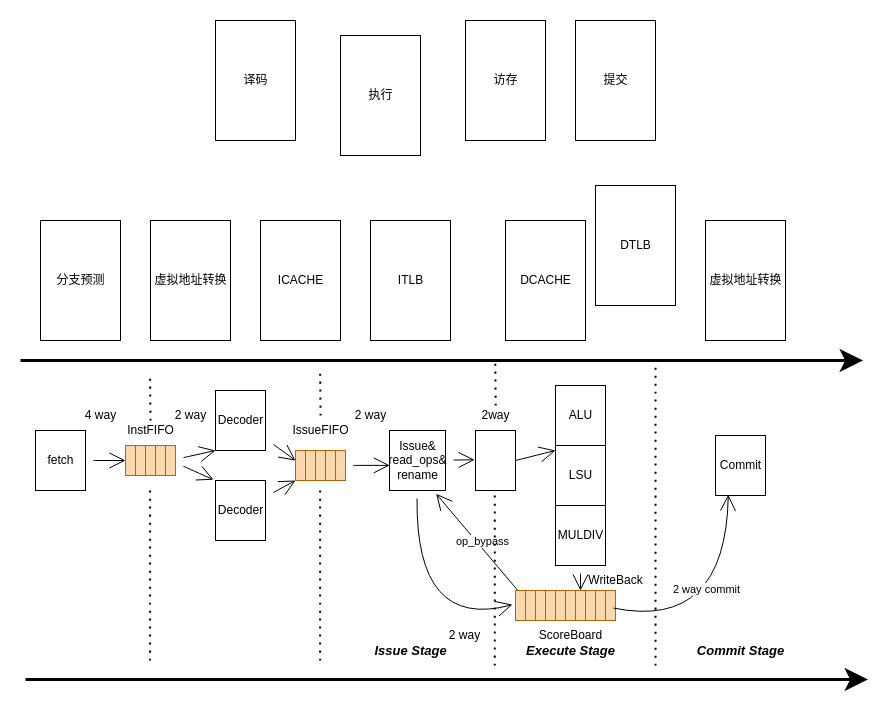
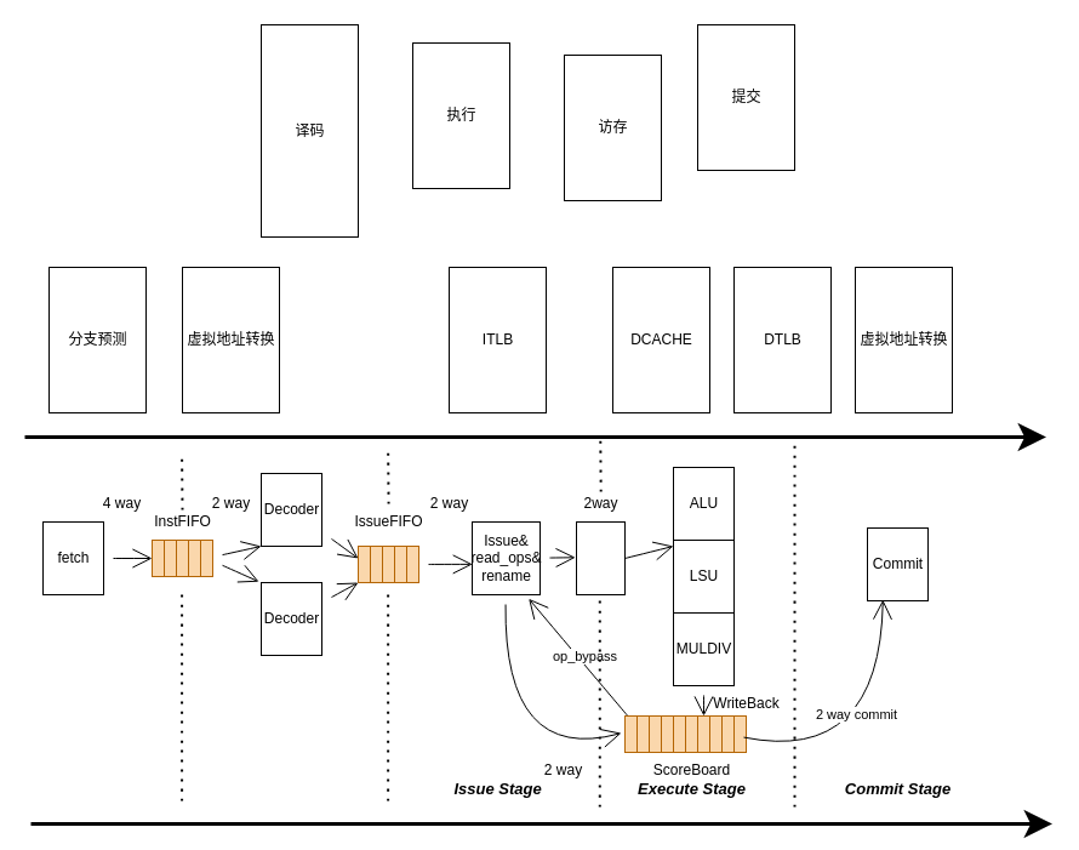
  <mxCell id="0" />
  <mxCell id="1" parent="0" />
- <mxCell id="2" value="译码" style="shadow=0;dashed=0;align=center;html=1;strokeWidth=1;shape=mxgraph.rtl.abstract.entity;container=1;collapsible=0;kind=sequential;drawPins=0;left=3;right=2;bottom=0;top=0;" parent="1" vertex="1"><mxGeometry x="215" y="20" width="80" height="120" as="geometry" /></mxCell>
+ <mxCell id="2" value="译码" style="shadow=0;dashed=0;align=center;html=1;strokeWidth=1;shape=mxgraph.rtl.abstract.entity;container=1;collapsible=0;kind=sequential;drawPins=0;left=3;right=2;bottom=0;top=0;" parent="1" vertex="1"><mxGeometry x="215" y="20" width="80" height="175" as="geometry" /></mxCell>
  <mxCell id="3" value="执行" style="shadow=0;dashed=0;align=center;html=1;strokeWidth=1;shape=mxgraph.rtl.abstract.entity;container=1;collapsible=0;kind=sequential;drawPins=0;left=3;right=2;bottom=0;top=0;" parent="1" vertex="1"><mxGeometry x="340" y="35" width="80" height="120" as="geometry" /></mxCell>
- <mxCell id="4" value="访存" style="shadow=0;dashed=0;align=center;html=1;strokeWidth=1;shape=mxgraph.rtl.abstract.entity;container=1;collapsible=0;kind=sequential;drawPins=0;left=3;right=2;bottom=0;top=0;" parent="1" vertex="1"><mxGeometry x="465" y="20" width="80" height="120" as="geometry" /></mxCell>
+ <mxCell id="4" value="访存" style="shadow=0;dashed=0;align=center;html=1;strokeWidth=1;shape=mxgraph.rtl.abstract.entity;container=1;collapsible=0;kind=sequential;drawPins=0;left=3;right=2;bottom=0;top=0;" parent="1" vertex="1"><mxGeometry x="465" y="45" width="80" height="120" as="geometry" /></mxCell>
  <mxCell id="5" value="提交" style="shadow=0;dashed=0;align=center;html=1;strokeWidth=1;shape=mxgraph.rtl.abstract.entity;container=1;collapsible=0;kind=sequential;drawPins=0;left=3;right=2;bottom=0;top=0;" parent="1" vertex="1"><mxGeometry x="575" y="20" width="80" height="120" as="geometry" /></mxCell>
  <mxCell id="6" value="分支预测" style="shadow=0;dashed=0;align=center;html=1;strokeWidth=1;shape=mxgraph.rtl.abstract.entity;container=1;collapsible=0;kind=sequential;drawPins=0;left=3;right=2;bottom=0;top=0;" parent="1" vertex="1"><mxGeometry x="40" y="220" width="80" height="120" as="geometry" /></mxCell>
  <mxCell id="7" value="虚拟地址转换" style="shadow=0;dashed=0;align=center;html=1;strokeWidth=1;shape=mxgraph.rtl.abstract.entity;container=1;collapsible=0;kind=sequential;drawPins=0;left=3;right=2;bottom=0;top=0;" parent="1" vertex="1"><mxGeometry x="150" y="220" width="80" height="120" as="geometry" /></mxCell>
- <mxCell id="8" value="ICACHE" style="shadow=0;dashed=0;align=center;html=1;strokeWidth=1;shape=mxgraph.rtl.abstract.entity;container=1;collapsible=0;kind=sequential;drawPins=0;left=3;right=2;bottom=0;top=0;" parent="1" vertex="1"><mxGeometry x="260" y="220" width="80" height="120" as="geometry" /></mxCell>
  <mxCell id="9" value="ITLB" style="shadow=0;dashed=0;align=center;html=1;strokeWidth=1;shape=mxgraph.rtl.abstract.entity;container=1;collapsible=0;kind=sequential;drawPins=0;left=3;right=2;bottom=0;top=0;" parent="1" vertex="1"><mxGeometry x="370" y="220" width="80" height="120" as="geometry" /></mxCell>
  <mxCell id="10" value="DCACHE" style="shadow=0;dashed=0;align=center;html=1;strokeWidth=1;shape=mxgraph.rtl.abstract.entity;container=1;collapsible=0;kind=sequential;drawPins=0;left=3;right=2;bottom=0;top=0;" parent="1" vertex="1"><mxGeometry x="505" y="220" width="80" height="120" as="geometry" /></mxCell>
- <mxCell id="11" value="DTLB" style="shadow=0;dashed=0;align=center;html=1;strokeWidth=1;shape=mxgraph.rtl.abstract.entity;container=1;collapsible=0;kind=sequential;drawPins=0;left=3;right=2;bottom=0;top=0;" parent="1" vertex="1"><mxGeometry x="595" y="185" width="80" height="120" as="geometry" /></mxCell>
+ <mxCell id="11" value="DTLB" style="shadow=0;dashed=0;align=center;html=1;strokeWidth=1;shape=mxgraph.rtl.abstract.entity;container=1;collapsible=0;kind=sequential;drawPins=0;left=3;right=2;bottom=0;top=0;" parent="1" vertex="1"><mxGeometry x="605" y="220" width="80" height="120" as="geometry" /></mxCell>
  <mxCell id="12" value="虚拟地址转换" style="shadow=0;dashed=0;align=center;html=1;strokeWidth=1;shape=mxgraph.rtl.abstract.entity;container=1;collapsible=0;kind=sequential;drawPins=0;left=3;right=2;bottom=0;top=0;" parent="1" vertex="1"><mxGeometry x="705" y="220" width="80" height="120" as="geometry" /></mxCell>
  <mxCell id="13" style="edgeStyle=none;curved=1;rounded=0;orthogonalLoop=1;jettySize=auto;html=1;entryX=0;entryY=0.5;entryDx=0;entryDy=0;endArrow=open;startSize=14;endSize=14;sourcePerimeterSpacing=8;targetPerimeterSpacing=8;" edge="1" parent="1" source="14" target="16"><mxGeometry relative="1" as="geometry" /></mxCell>
  <mxCell id="14" value="fetch" style="shadow=0;dashed=0;align=center;html=1;strokeWidth=1;shape=mxgraph.rtl.abstract.entity;container=1;collapsible=0;kind=sequential;drawPins=0;left=3;right=2;bottom=0;top=0;gradientColor=none;" vertex="1" parent="1"><mxGeometry x="35" y="430" width="50" height="60" as="geometry" /></mxCell>
  <mxCell id="15" value="" style="group" vertex="1" connectable="0" parent="1"><mxGeometry x="125" y="445" width="50" height="30" as="geometry" /></mxCell>
  <mxCell id="16" value="" style="rounded=0;whiteSpace=wrap;html=1;sketch=0;fillColor=#fad7ac;strokeColor=#b46504;" vertex="1" parent="15"><mxGeometry width="10" height="30" as="geometry" /></mxCell>
  <mxCell id="17" value="" style="rounded=0;whiteSpace=wrap;html=1;sketch=0;fillColor=#fad7ac;strokeColor=#b46504;" vertex="1" parent="15"><mxGeometry x="10" width="10" height="30" as="geometry" /></mxCell>
  <mxCell id="18" value="" style="rounded=0;whiteSpace=wrap;html=1;sketch=0;fillColor=#fad7ac;strokeColor=#b46504;" vertex="1" parent="15"><mxGeometry x="20" width="10" height="30" as="geometry" /></mxCell>
  <mxCell id="19" value="" style="rounded=0;whiteSpace=wrap;html=1;sketch=0;fillColor=#fad7ac;strokeColor=#b46504;" vertex="1" parent="15"><mxGeometry x="30" width="10" height="30" as="geometry" /></mxCell>
  <mxCell id="20" value="" style="rounded=0;whiteSpace=wrap;html=1;sketch=0;fillColor=#fad7ac;strokeColor=#b46504;" vertex="1" parent="15"><mxGeometry x="40" width="10" height="30" as="geometry" /></mxCell>
  <mxCell id="21" value="InstFIFO" style="text;html=1;align=center;verticalAlign=middle;resizable=0;points=[];autosize=1;strokeColor=none;fillColor=none;" vertex="1" parent="1"><mxGeometry x="115" y="415" width="70" height="30" as="geometry" /></mxCell>
  <mxCell id="22" style="edgeStyle=none;curved=1;rounded=0;orthogonalLoop=1;jettySize=auto;html=1;endArrow=open;startSize=14;endSize=14;sourcePerimeterSpacing=8;targetPerimeterSpacing=8;" edge="1" parent="1" source="23"><mxGeometry relative="1" as="geometry"><mxPoint x="295" y="460" as="targetPoint" /></mxGeometry></mxCell>
  <mxCell id="23" value="Decoder" style="shadow=0;dashed=0;align=center;html=1;strokeWidth=1;shape=mxgraph.rtl.abstract.entity;container=1;collapsible=0;kind=sequential;drawPins=0;left=3;right=2;bottom=0;top=0;gradientColor=none;" vertex="1" parent="1"><mxGeometry x="215" y="390" width="50" height="60" as="geometry" /></mxCell>
  <mxCell id="24" style="edgeStyle=none;curved=1;rounded=0;orthogonalLoop=1;jettySize=auto;html=1;endArrow=open;startSize=14;endSize=14;sourcePerimeterSpacing=8;targetPerimeterSpacing=8;" edge="1" parent="1" source="25"><mxGeometry relative="1" as="geometry"><mxPoint x="295" y="480" as="targetPoint" /></mxGeometry></mxCell>
  <mxCell id="25" value="Decoder" style="shadow=0;dashed=0;align=center;html=1;strokeWidth=1;shape=mxgraph.rtl.abstract.entity;container=1;collapsible=0;kind=sequential;drawPins=0;left=3;right=2;bottom=0;top=0;gradientColor=none;" vertex="1" parent="1"><mxGeometry x="215" y="480" width="50" height="60" as="geometry" /></mxCell>
  <mxCell id="26" style="edgeStyle=none;curved=1;rounded=0;orthogonalLoop=1;jettySize=auto;html=1;entryX=0;entryY=0;entryDx=0;entryDy=60;entryPerimeter=0;endArrow=open;startSize=14;endSize=14;sourcePerimeterSpacing=8;targetPerimeterSpacing=8;" edge="1" parent="1" source="20" target="23"><mxGeometry relative="1" as="geometry" /></mxCell>
  <mxCell id="27" style="edgeStyle=none;curved=1;rounded=0;orthogonalLoop=1;jettySize=auto;html=1;entryX=-0.039;entryY=-0.013;entryDx=0;entryDy=0;entryPerimeter=0;endArrow=open;startSize=14;endSize=14;sourcePerimeterSpacing=8;targetPerimeterSpacing=8;" edge="1" parent="1" source="20" target="25"><mxGeometry relative="1" as="geometry" /></mxCell>
  <mxCell id="28" style="edgeStyle=none;curved=1;rounded=0;orthogonalLoop=1;jettySize=auto;html=1;entryX=0.005;entryY=0.581;entryDx=0;entryDy=0;entryPerimeter=0;endArrow=open;startSize=14;endSize=14;sourcePerimeterSpacing=8;targetPerimeterSpacing=8;" edge="1" parent="1" source="29" target="40"><mxGeometry relative="1" as="geometry" /></mxCell>
  <mxCell id="29" value="" style="group;movable=1;resizable=1;rotatable=1;deletable=1;editable=1;connectable=1;" vertex="1" connectable="0" parent="1"><mxGeometry x="295" y="450" width="50" height="30" as="geometry" /></mxCell>
  <mxCell id="30" value="" style="rounded=0;whiteSpace=wrap;html=1;sketch=0;fillColor=#fad7ac;strokeColor=#b46504;movable=0;resizable=0;rotatable=0;deletable=0;editable=0;connectable=0;" vertex="1" parent="29"><mxGeometry width="10" height="30" as="geometry" /></mxCell>
  <mxCell id="31" value="" style="rounded=0;whiteSpace=wrap;html=1;sketch=0;fillColor=#fad7ac;strokeColor=#b46504;movable=0;resizable=0;rotatable=0;deletable=0;editable=0;connectable=0;" vertex="1" parent="29"><mxGeometry x="10" width="10" height="30" as="geometry" /></mxCell>
  <mxCell id="32" value="" style="rounded=0;whiteSpace=wrap;html=1;sketch=0;fillColor=#fad7ac;strokeColor=#b46504;movable=0;resizable=0;rotatable=0;deletable=0;editable=0;connectable=0;" vertex="1" parent="29"><mxGeometry x="20" width="10" height="30" as="geometry" /></mxCell>
  <mxCell id="33" value="" style="rounded=0;whiteSpace=wrap;html=1;sketch=0;fillColor=#fad7ac;strokeColor=#b46504;movable=0;resizable=0;rotatable=0;deletable=0;editable=0;connectable=0;" vertex="1" parent="29"><mxGeometry x="30" width="10" height="30" as="geometry" /></mxCell>
  <mxCell id="34" value="" style="rounded=0;whiteSpace=wrap;html=1;sketch=0;fillColor=#fad7ac;strokeColor=#b46504;movable=0;resizable=0;rotatable=0;deletable=0;editable=0;connectable=0;" vertex="1" parent="29"><mxGeometry x="40" width="10" height="30" as="geometry" /></mxCell>
  <mxCell id="35" value="IssueFIFO" style="text;html=1;align=center;verticalAlign=middle;resizable=0;points=[];autosize=1;strokeColor=none;fillColor=none;" vertex="1" parent="1"><mxGeometry x="280" y="415" width="80" height="30" as="geometry" /></mxCell>
  <mxCell id="36" value="4 way" style="text;html=1;align=center;verticalAlign=middle;resizable=0;points=[];autosize=1;strokeColor=none;fillColor=none;" vertex="1" parent="1"><mxGeometry x="75" y="400" width="50" height="30" as="geometry" /></mxCell>
  <mxCell id="37" value="2 way" style="text;html=1;align=center;verticalAlign=middle;resizable=0;points=[];autosize=1;strokeColor=none;fillColor=none;" vertex="1" parent="1"><mxGeometry x="165" y="400" width="50" height="30" as="geometry" /></mxCell>
  <mxCell id="38" style="edgeStyle=none;curved=1;rounded=0;orthogonalLoop=1;jettySize=auto;html=1;entryX=-0.021;entryY=0.488;entryDx=0;entryDy=0;entryPerimeter=0;endArrow=open;startSize=14;endSize=14;sourcePerimeterSpacing=8;targetPerimeterSpacing=8;" edge="1" parent="1" source="40" target="60"><mxGeometry relative="1" as="geometry" /></mxCell>
  <mxCell id="39" style="edgeStyle=none;curved=1;rounded=0;orthogonalLoop=1;jettySize=auto;html=1;endArrow=open;startSize=14;endSize=14;sourcePerimeterSpacing=8;targetPerimeterSpacing=8;entryX=-0.297;entryY=0.471;entryDx=0;entryDy=0;entryPerimeter=0;" edge="1" parent="1" source="40" target="44"><mxGeometry relative="1" as="geometry"><mxPoint x="445" y="630" as="targetPoint" /><Array as="points"><mxPoint x="415" y="630" /></Array></mxGeometry></mxCell>
  <mxCell id="40" value="Issue&amp;amp;&lt;br&gt;read_ops&amp;amp;&lt;br&gt;rename" style="shadow=0;dashed=0;align=center;html=1;strokeWidth=1;shape=mxgraph.rtl.abstract.entity;container=1;collapsible=0;kind=sequential;drawPins=0;left=3;right=2;bottom=0;top=0;gradientColor=none;" vertex="1" parent="1"><mxGeometry x="389" y="430" width="56" height="60" as="geometry" /></mxCell>
  <mxCell id="41" value="2 way" style="text;html=1;align=center;verticalAlign=middle;resizable=0;points=[];autosize=1;strokeColor=none;fillColor=none;" vertex="1" parent="1"><mxGeometry x="345" y="400" width="50" height="30" as="geometry" /></mxCell>
  <mxCell id="42" value="" style="group" vertex="1" connectable="0" parent="1"><mxGeometry x="515" y="590" width="100" height="30" as="geometry" /></mxCell>
  <mxCell id="43" value="" style="group" vertex="1" connectable="0" parent="42"><mxGeometry width="50" height="30" as="geometry" /></mxCell>
  <mxCell id="44" value="" style="rounded=0;whiteSpace=wrap;html=1;sketch=0;fillColor=#fad7ac;strokeColor=#b46504;" vertex="1" parent="43"><mxGeometry width="10" height="30" as="geometry" /></mxCell>
  <mxCell id="45" value="" style="rounded=0;whiteSpace=wrap;html=1;sketch=0;fillColor=#fad7ac;strokeColor=#b46504;" vertex="1" parent="43"><mxGeometry x="10" width="10" height="30" as="geometry" /></mxCell>
  <mxCell id="46" value="" style="rounded=0;whiteSpace=wrap;html=1;sketch=0;fillColor=#fad7ac;strokeColor=#b46504;" vertex="1" parent="43"><mxGeometry x="20" width="10" height="30" as="geometry" /></mxCell>
  <mxCell id="47" value="" style="rounded=0;whiteSpace=wrap;html=1;sketch=0;fillColor=#fad7ac;strokeColor=#b46504;" vertex="1" parent="43"><mxGeometry x="30" width="10" height="30" as="geometry" /></mxCell>
  <mxCell id="48" value="" style="rounded=0;whiteSpace=wrap;html=1;sketch=0;fillColor=#fad7ac;strokeColor=#b46504;" vertex="1" parent="43"><mxGeometry x="40" width="10" height="30" as="geometry" /></mxCell>
  <mxCell id="49" value="" style="group" vertex="1" connectable="0" parent="42"><mxGeometry x="50" width="50" height="30" as="geometry" /></mxCell>
  <mxCell id="50" value="" style="rounded=0;whiteSpace=wrap;html=1;sketch=0;fillColor=#fad7ac;strokeColor=#b46504;" vertex="1" parent="49"><mxGeometry width="10" height="30" as="geometry" /></mxCell>
  <mxCell id="51" value="" style="rounded=0;whiteSpace=wrap;html=1;sketch=0;fillColor=#fad7ac;strokeColor=#b46504;" vertex="1" parent="49"><mxGeometry x="10" width="10" height="30" as="geometry" /></mxCell>
  <mxCell id="52" value="" style="rounded=0;whiteSpace=wrap;html=1;sketch=0;fillColor=#fad7ac;strokeColor=#b46504;" vertex="1" parent="49"><mxGeometry x="20" width="10" height="30" as="geometry" /></mxCell>
  <mxCell id="53" value="" style="rounded=0;whiteSpace=wrap;html=1;sketch=0;fillColor=#fad7ac;strokeColor=#b46504;" vertex="1" parent="49"><mxGeometry x="30" width="10" height="30" as="geometry" /></mxCell>
  <mxCell id="54" value="" style="rounded=0;whiteSpace=wrap;html=1;sketch=0;fillColor=#fad7ac;strokeColor=#b46504;" vertex="1" parent="49"><mxGeometry x="40" width="10" height="30" as="geometry" /></mxCell>
  <mxCell id="55" value="ALU" style="shadow=0;dashed=0;align=center;html=1;strokeWidth=1;shape=mxgraph.rtl.abstract.entity;container=1;collapsible=0;kind=sequential;drawPins=0;left=3;right=2;bottom=0;top=0;gradientColor=none;" vertex="1" parent="1"><mxGeometry x="555" y="385" width="50" height="60" as="geometry" /></mxCell>
  <mxCell id="56" value="LSU" style="shadow=0;dashed=0;align=center;html=1;strokeWidth=1;shape=mxgraph.rtl.abstract.entity;container=1;collapsible=0;kind=sequential;drawPins=0;left=3;right=2;bottom=0;top=0;gradientColor=none;" vertex="1" parent="1"><mxGeometry x="555" y="445" width="50" height="60" as="geometry" /></mxCell>
  <mxCell id="57" style="edgeStyle=none;curved=1;rounded=0;orthogonalLoop=1;jettySize=auto;html=1;entryX=0.5;entryY=0;entryDx=0;entryDy=0;endArrow=open;startSize=14;endSize=14;sourcePerimeterSpacing=8;targetPerimeterSpacing=8;" edge="1" parent="1" source="58" target="51"><mxGeometry relative="1" as="geometry" /></mxCell>
  <mxCell id="58" value="MULDIV" style="shadow=0;dashed=0;align=center;html=1;strokeWidth=1;shape=mxgraph.rtl.abstract.entity;container=1;collapsible=0;kind=sequential;drawPins=0;left=3;right=2;bottom=0;top=0;gradientColor=none;" vertex="1" parent="1"><mxGeometry x="555" y="505" width="50" height="60" as="geometry" /></mxCell>
  <mxCell id="59" style="edgeStyle=none;curved=1;rounded=0;orthogonalLoop=1;jettySize=auto;html=1;entryX=0;entryY=0.083;entryDx=0;entryDy=0;entryPerimeter=0;endArrow=open;startSize=14;endSize=14;sourcePerimeterSpacing=8;targetPerimeterSpacing=8;" edge="1" parent="1" source="60" target="56"><mxGeometry relative="1" as="geometry" /></mxCell>
  <mxCell id="60" value="" style="shadow=0;dashed=0;align=center;html=1;strokeWidth=1;shape=mxgraph.rtl.abstract.entity;left=,:clk;right=,:np;top=0;bottom=0;drawPins=0;snapToPoint=1;resizable=0;editable=1;gradientColor=none;autosize=1;" vertex="1" parent="1"><mxGeometry x="475" y="430" width="40" height="60" as="geometry" /></mxCell>
  <mxCell id="61" value="2way" style="text;html=1;align=center;verticalAlign=middle;resizable=0;points=[];autosize=1;strokeColor=none;fillColor=none;" vertex="1" parent="1"><mxGeometry x="470" y="400" width="50" height="30" as="geometry" /></mxCell>
  <mxCell id="62" value="2 way" style="text;html=1;align=center;verticalAlign=middle;resizable=0;points=[];autosize=1;strokeColor=none;fillColor=none;" vertex="1" parent="1"><mxGeometry x="439" y="620" width="50" height="30" as="geometry" /></mxCell>
  <mxCell id="63" value="ScoreBoard" style="text;html=1;align=center;verticalAlign=middle;resizable=0;points=[];autosize=1;strokeColor=none;fillColor=none;" vertex="1" parent="1"><mxGeometry x="525" y="620" width="90" height="30" as="geometry" /></mxCell>
  <mxCell id="64" value="WriteBack" style="text;html=1;align=center;verticalAlign=middle;resizable=0;points=[];autosize=1;strokeColor=none;fillColor=none;" vertex="1" parent="1"><mxGeometry x="575" y="565" width="80" height="30" as="geometry" /></mxCell>
  <mxCell id="65" style="edgeStyle=none;curved=1;rounded=0;orthogonalLoop=1;jettySize=auto;html=1;entryX=0.833;entryY=1.055;entryDx=0;entryDy=0;entryPerimeter=0;endArrow=open;startSize=14;endSize=14;sourcePerimeterSpacing=8;targetPerimeterSpacing=8;" edge="1" parent="1" source="45" target="40"><mxGeometry relative="1" as="geometry" /></mxCell>
  <mxCell id="66" value="op_bypass" style="edgeLabel;html=1;align=center;verticalAlign=middle;resizable=0;points=[];" vertex="1" connectable="0" parent="65"><mxGeometry x="-0.127" relative="1" as="geometry"><mxPoint y="-7" as="offset" /></mxGeometry></mxCell>
  <mxCell id="67" value="Commit" style="shadow=0;dashed=0;align=center;html=1;strokeWidth=1;shape=mxgraph.rtl.abstract.entity;container=1;collapsible=0;kind=sequential;drawPins=0;left=3;right=2;bottom=0;top=0;gradientColor=none;" vertex="1" parent="1"><mxGeometry x="715" y="435" width="50" height="60" as="geometry" /></mxCell>
  <mxCell id="68" style="edgeStyle=none;curved=1;rounded=0;orthogonalLoop=1;jettySize=auto;html=1;endArrow=open;startSize=14;endSize=14;sourcePerimeterSpacing=8;targetPerimeterSpacing=8;entryX=0.256;entryY=0.986;entryDx=0;entryDy=0;entryPerimeter=0;" edge="1" parent="1" source="53" target="67"><mxGeometry relative="1" as="geometry"><mxPoint x="745" y="625" as="targetPoint" /><Array as="points"><mxPoint x="725" y="630" /></Array></mxGeometry></mxCell>
  <mxCell id="69" value="2 way commit" style="edgeLabel;html=1;align=center;verticalAlign=middle;resizable=0;points=[];" vertex="1" connectable="0" parent="68"><mxGeometry x="0.236" y="20" relative="1" as="geometry"><mxPoint as="offset" /></mxGeometry></mxCell>
  <mxCell id="70" value="" style="endArrow=none;dashed=1;html=1;dashPattern=1 3;strokeWidth=2;rounded=0;startSize=14;endSize=14;sourcePerimeterSpacing=8;targetPerimeterSpacing=8;curved=1;" edge="1" parent="1"><mxGeometry width="50" height="50" relative="1" as="geometry"><mxPoint x="149.57" y="660" as="sourcePoint" /><mxPoint x="149.57" y="490" as="targetPoint" /></mxGeometry></mxCell>
  <mxCell id="71" value="" style="endArrow=none;dashed=1;html=1;dashPattern=1 3;strokeWidth=2;rounded=0;startSize=14;endSize=14;sourcePerimeterSpacing=8;targetPerimeterSpacing=8;curved=1;" edge="1" parent="1"><mxGeometry width="50" height="50" relative="1" as="geometry"><mxPoint x="150" y="420" as="sourcePoint" /><mxPoint x="149.57" y="375" as="targetPoint" /></mxGeometry></mxCell>
  <mxCell id="72" value="" style="endArrow=none;dashed=1;html=1;dashPattern=1 3;strokeWidth=2;rounded=0;startSize=14;endSize=14;sourcePerimeterSpacing=8;targetPerimeterSpacing=8;curved=1;" edge="1" parent="1"><mxGeometry width="50" height="50" relative="1" as="geometry"><mxPoint x="319.63" y="660" as="sourcePoint" /><mxPoint x="319.63" y="490" as="targetPoint" /></mxGeometry></mxCell>
  <mxCell id="73" value="" style="endArrow=none;dashed=1;html=1;dashPattern=1 3;strokeWidth=2;rounded=0;startSize=14;endSize=14;sourcePerimeterSpacing=8;targetPerimeterSpacing=8;curved=1;" edge="1" parent="1"><mxGeometry width="50" height="50" relative="1" as="geometry"><mxPoint x="320.07" y="415" as="sourcePoint" /><mxPoint x="319.64" y="370" as="targetPoint" /></mxGeometry></mxCell>
  <mxCell id="74" value="" style="endArrow=none;dashed=1;html=1;dashPattern=1 3;strokeWidth=2;rounded=0;startSize=14;endSize=14;sourcePerimeterSpacing=8;targetPerimeterSpacing=8;curved=1;" edge="1" parent="1"><mxGeometry width="50" height="50" relative="1" as="geometry"><mxPoint x="494.29" y="665" as="sourcePoint" /><mxPoint x="494.29" y="495" as="targetPoint" /></mxGeometry></mxCell>
  <mxCell id="75" value="" style="endArrow=none;dashed=1;html=1;dashPattern=1 3;strokeWidth=2;rounded=0;startSize=14;endSize=14;sourcePerimeterSpacing=8;targetPerimeterSpacing=8;curved=1;" edge="1" parent="1"><mxGeometry width="50" height="50" relative="1" as="geometry"><mxPoint x="495.19" y="405" as="sourcePoint" /><mxPoint x="494.76" y="360" as="targetPoint" /></mxGeometry></mxCell>
  <mxCell id="76" value="" style="endArrow=none;dashed=1;html=1;dashPattern=1 3;strokeWidth=2;rounded=0;startSize=14;endSize=14;sourcePerimeterSpacing=8;targetPerimeterSpacing=8;curved=1;" edge="1" parent="1"><mxGeometry width="50" height="50" relative="1" as="geometry"><mxPoint x="655" y="665" as="sourcePoint" /><mxPoint x="655" y="360" as="targetPoint" /></mxGeometry></mxCell>
  <mxCell id="77" value="" style="endArrow=classic;html=1;fontSize=10;rounded=0;startSize=14;endSize=14;sourcePerimeterSpacing=8;targetPerimeterSpacing=8;curved=1;strokeWidth=3;" edge="1" parent="1"><mxGeometry relative="1" as="geometry"><mxPoint y="679" as="sourcePoint" x="25" /><mxPoint x="867.517" y="679" as="targetPoint" /></mxGeometry></mxCell>
  <mxCell id="78" value="Issue Stage" style="text;html=1;align=center;verticalAlign=middle;resizable=0;points=[];autosize=1;strokeColor=none;fillColor=none;fontSize=13;fontStyle=3" vertex="1" parent="1"><mxGeometry x="360" y="635" width="100" height="30" as="geometry" /></mxCell>
  <mxCell id="79" value="Execute Stage" style="text;html=1;align=center;verticalAlign=middle;resizable=0;points=[];autosize=1;strokeColor=none;fillColor=none;fontSize=13;fontStyle=3" vertex="1" parent="1"><mxGeometry x="515" y="635" width="110" height="30" as="geometry" /></mxCell>
  <mxCell id="80" value="Commit Stage" style="text;html=1;align=center;verticalAlign=middle;resizable=0;points=[];autosize=1;strokeColor=none;fillColor=none;fontSize=13;fontStyle=3" vertex="1" parent="1"><mxGeometry x="685" y="635" width="110" height="30" as="geometry" /></mxCell>
  <mxCell id="81" value="" style="endArrow=classic;html=1;fontSize=10;rounded=0;startSize=14;endSize=14;sourcePerimeterSpacing=8;targetPerimeterSpacing=8;curved=1;strokeWidth=3;" edge="1" parent="1"><mxGeometry relative="1" as="geometry"><mxPoint x="20" y="360" as="sourcePoint" /><mxPoint x="862.517" y="360" as="targetPoint" /></mxGeometry></mxCell>
